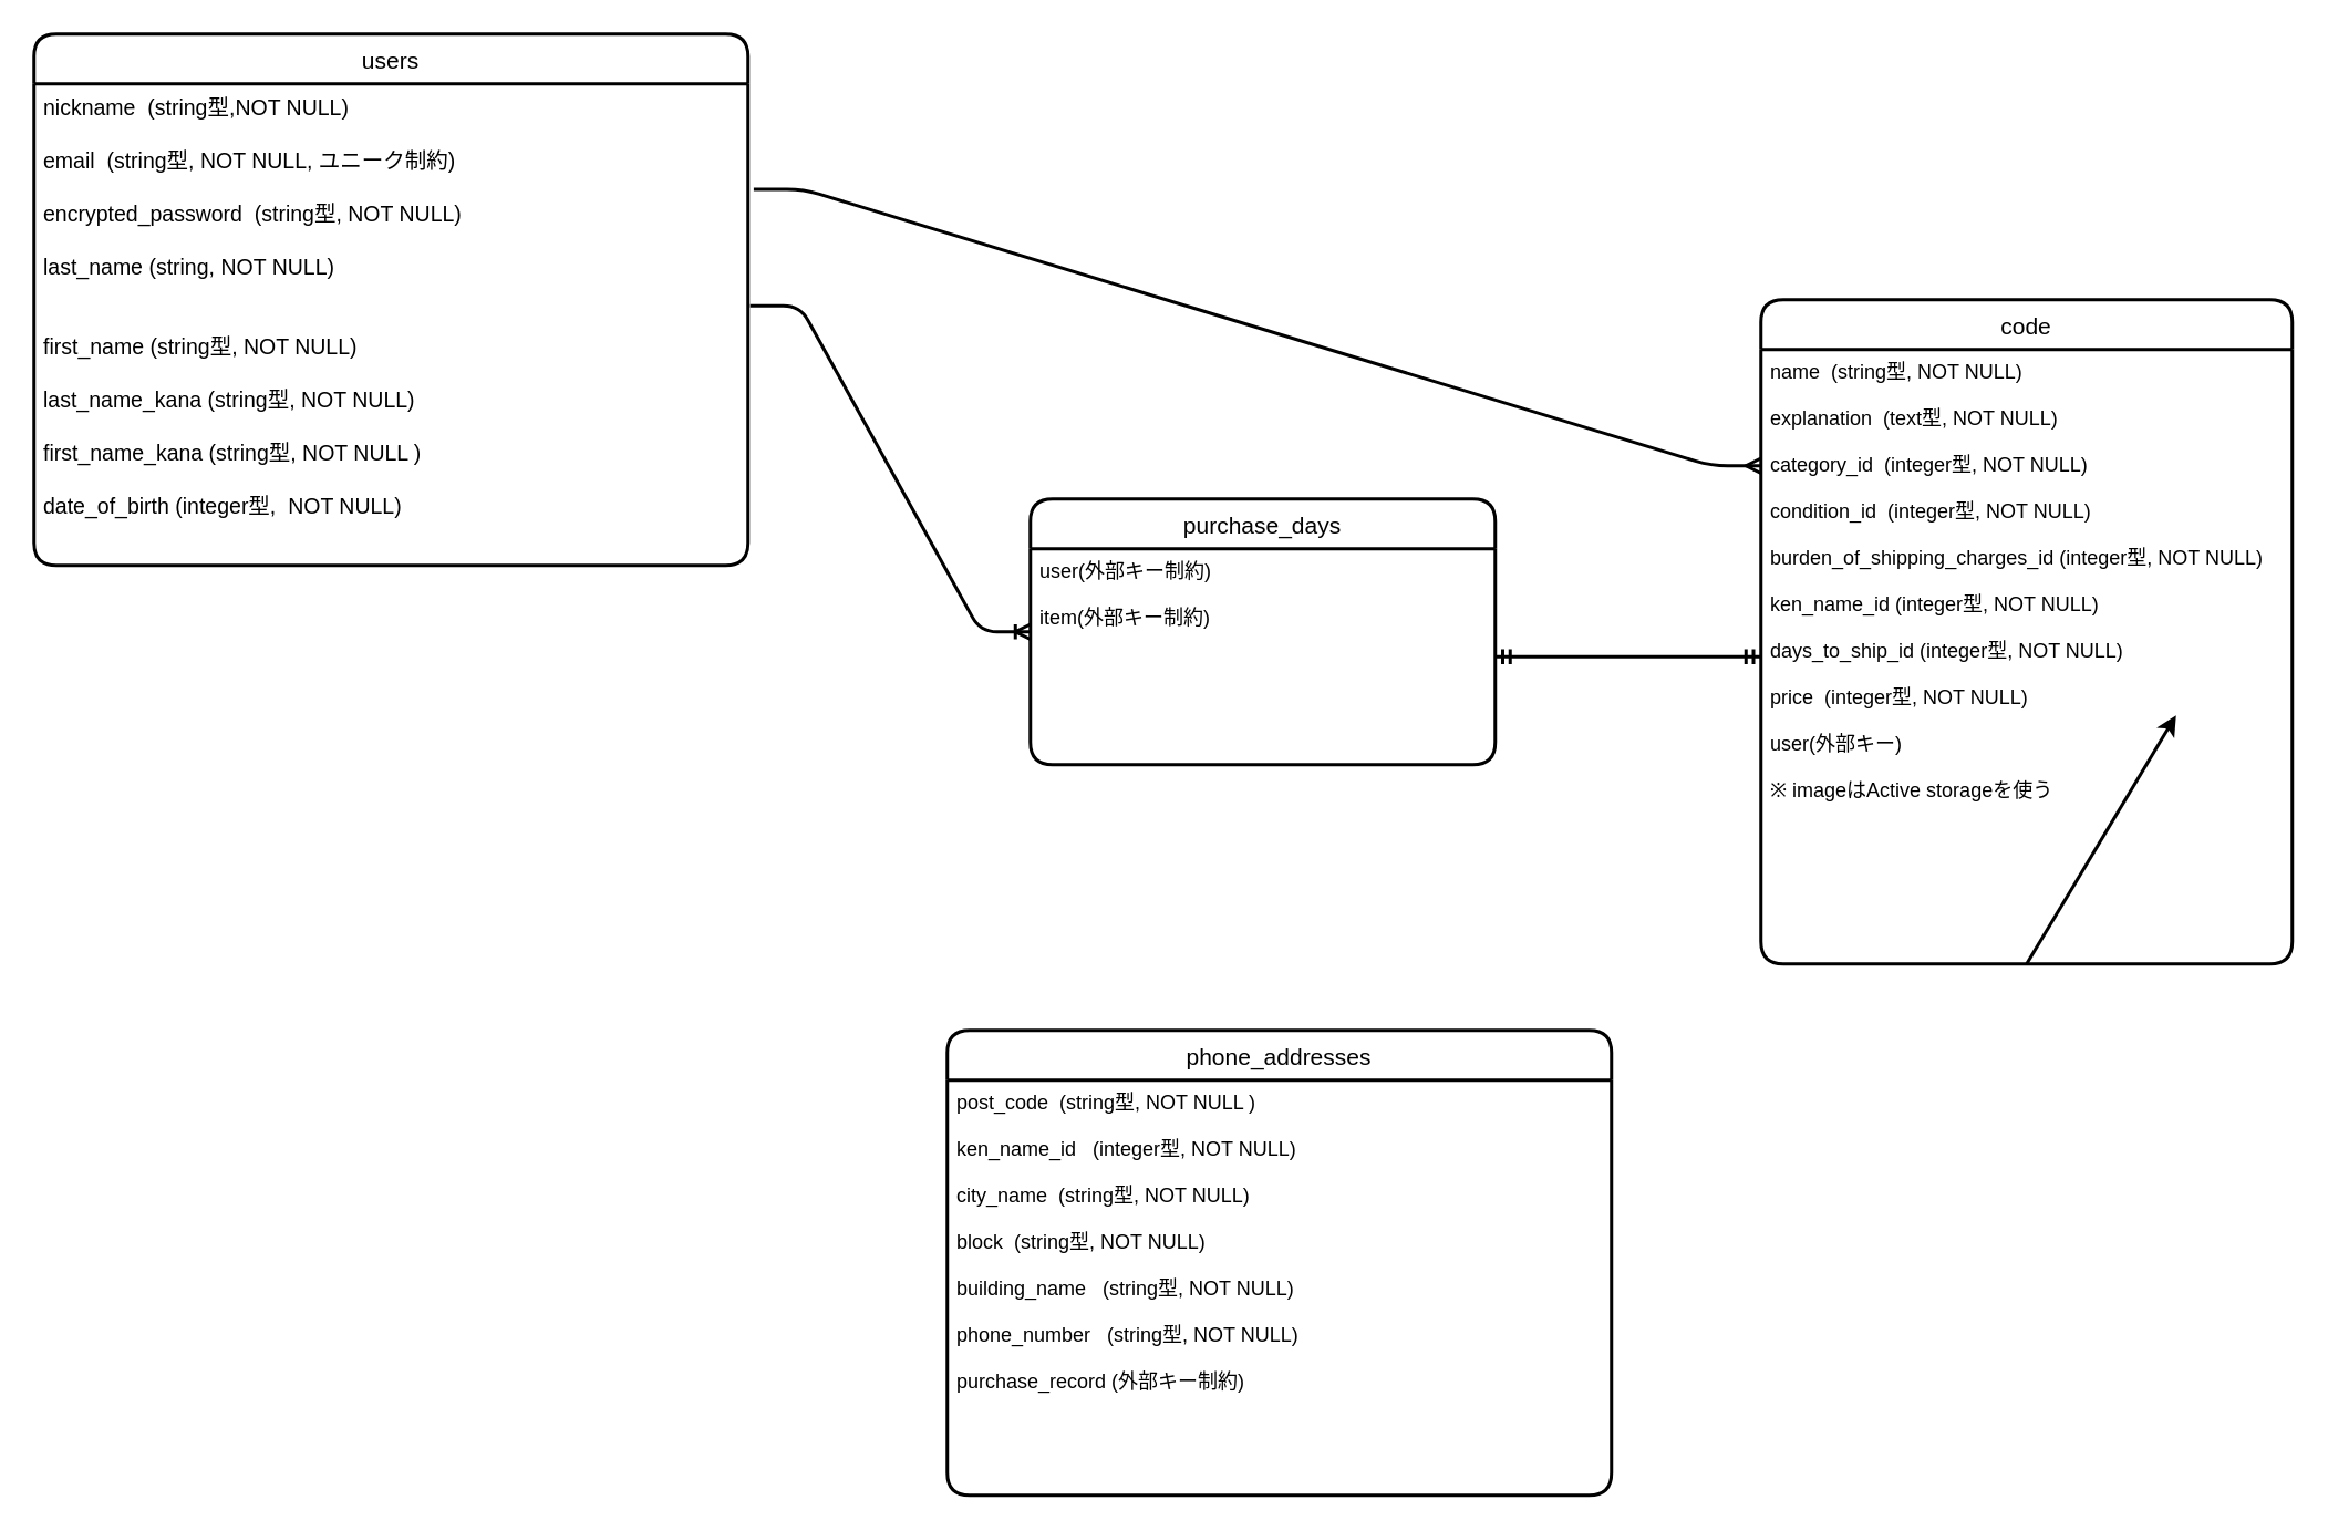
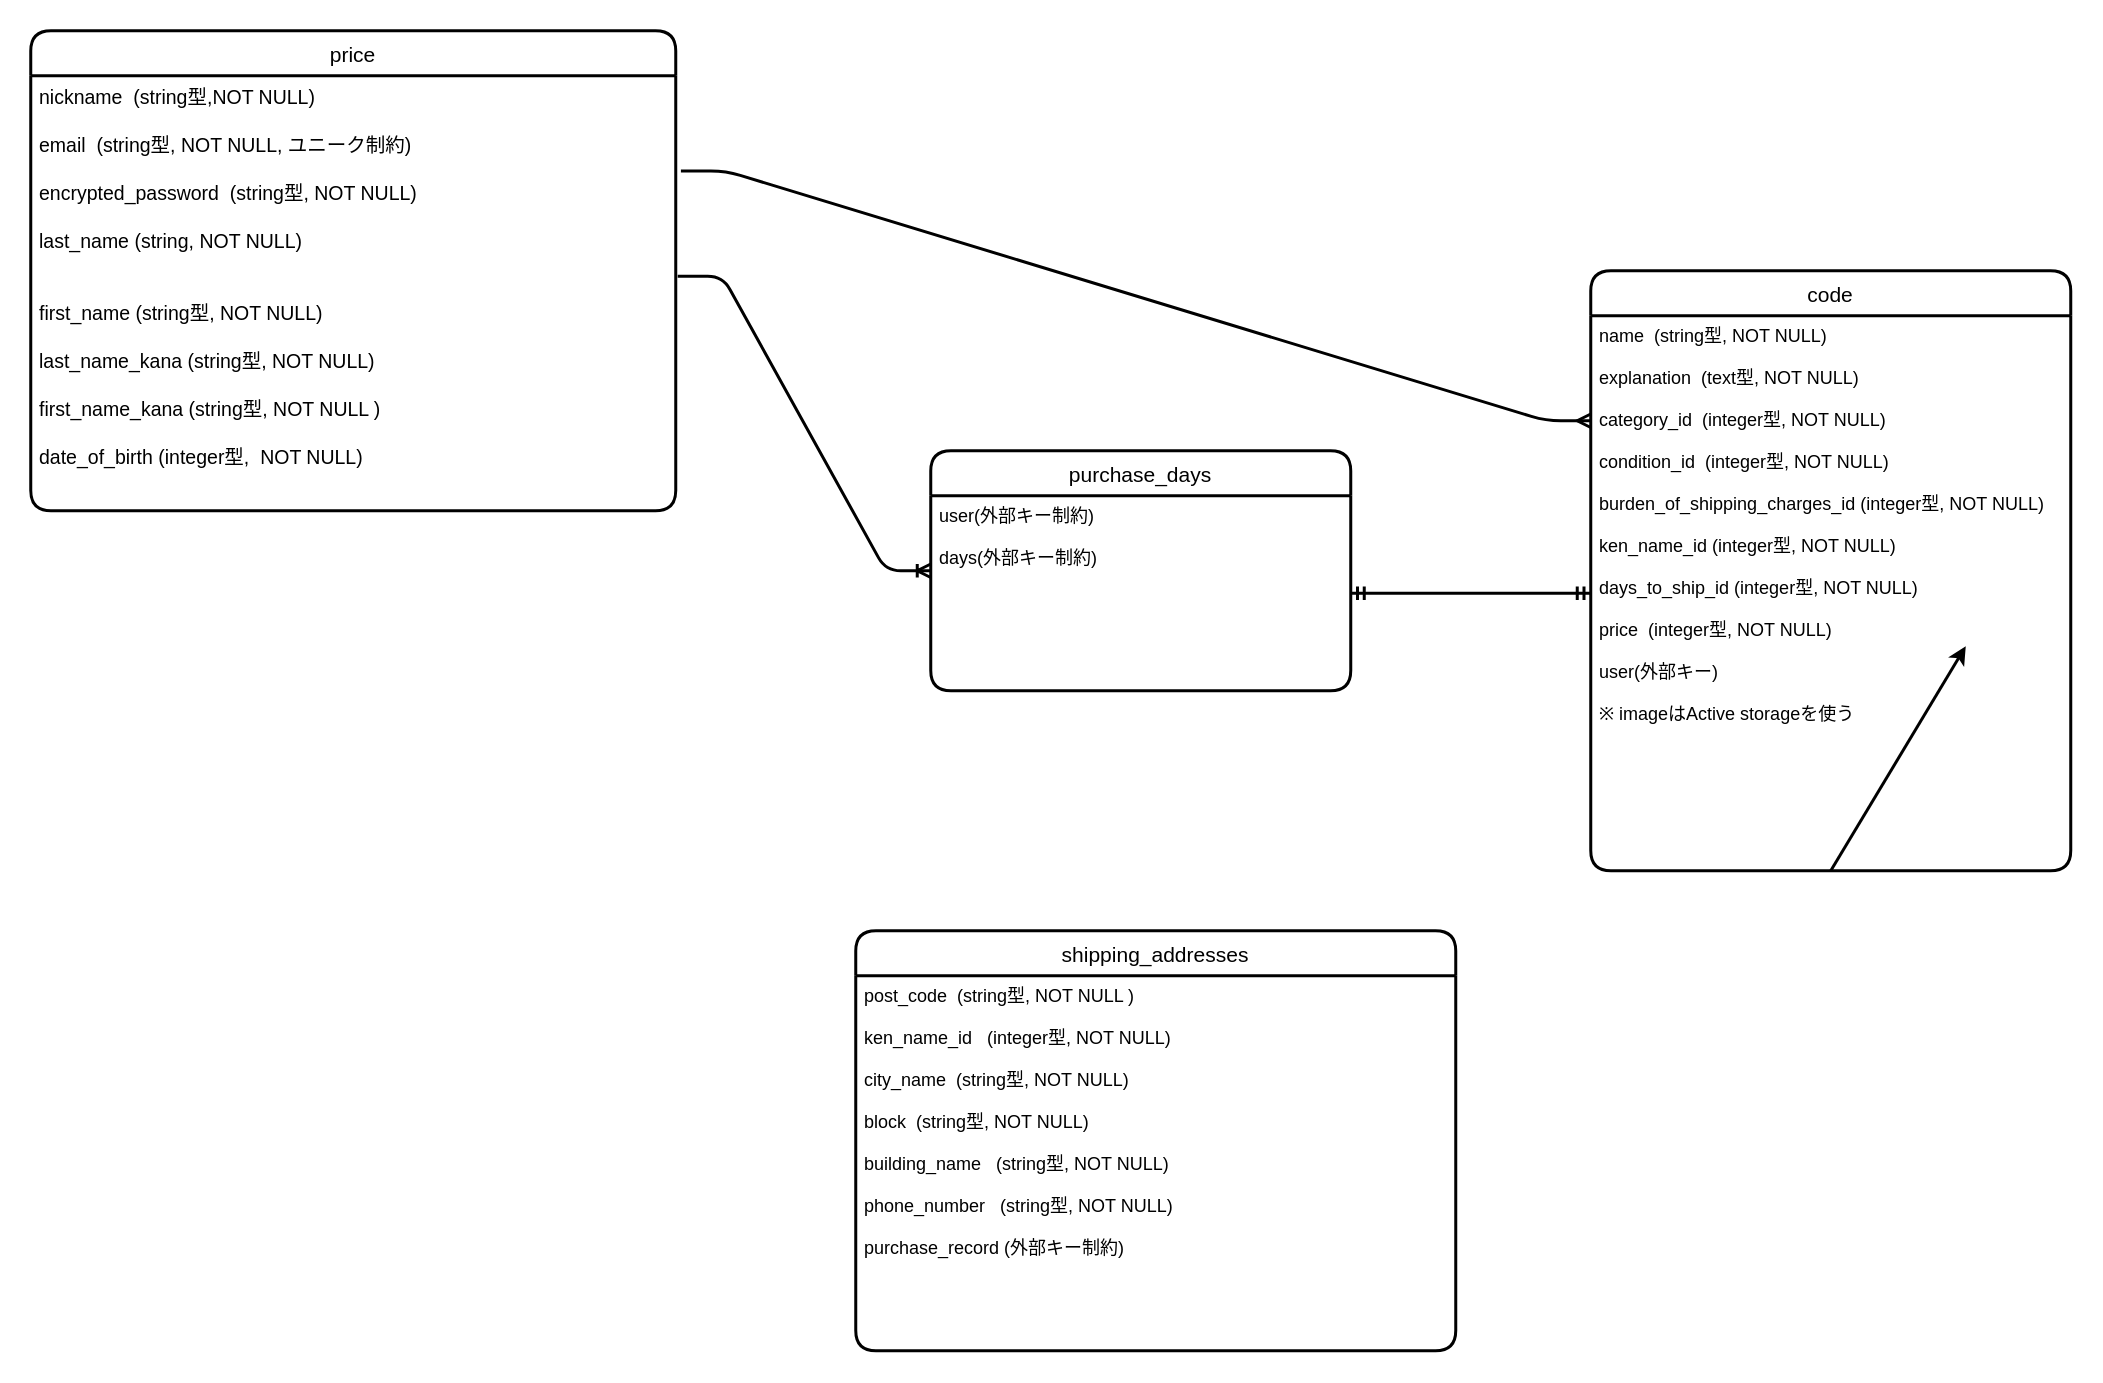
  <mxCell id="0" />
  <mxCell id="1" parent="0" />
- <mxCell id="2" value="users" style="swimlane;childLayout=stackLayout;horizontal=1;startSize=30;horizontalStack=0;rounded=1;fontSize=14;fontStyle=0;strokeWidth=2;resizeParent=0;resizeLast=1;shadow=0;dashed=0;align=center;" parent="1" vertex="1"><mxGeometry x="20" y="20" width="430" height="320" as="geometry"><mxRectangle x="60" y="240" width="70" height="30" as="alternateBounds" /></mxGeometry></mxCell>
+ <mxCell id="2" value="price" style="swimlane;childLayout=stackLayout;horizontal=1;startSize=30;horizontalStack=0;rounded=1;fontSize=14;fontStyle=0;strokeWidth=2;resizeParent=0;resizeLast=1;shadow=0;dashed=0;align=center;" parent="1" vertex="1"><mxGeometry x="20" y="20" width="430" height="320" as="geometry"><mxRectangle x="60" y="240" width="70" height="30" as="alternateBounds" /></mxGeometry></mxCell>
  <mxCell id="3" value="nickname  (string型,NOT NULL)&#10;&#10;email  (string型, NOT NULL, ユニーク制約)&#10;&#10;encrypted_password  (string型, NOT NULL)&#10;&#10;last_name (string, NOT NULL)&#10;&#10;&#10;first_name (string型, NOT NULL)&#10;&#10;last_name_kana (string型, NOT NULL)&#10;&#10;first_name_kana (string型, NOT NULL )&#10;&#10;date_of_birth (integer型,  NOT NULL)&#10;" style="align=left;strokeColor=none;fillColor=none;spacingLeft=4;fontSize=13;verticalAlign=top;resizable=0;rotatable=0;part=1;strokeWidth=0;" parent="2" vertex="1"><mxGeometry y="30" width="430" height="290" as="geometry" /></mxCell>
  <mxCell id="4" value="code" style="swimlane;childLayout=stackLayout;horizontal=1;startSize=30;horizontalStack=0;rounded=1;fontSize=14;fontStyle=0;strokeWidth=2;resizeParent=0;resizeLast=1;shadow=0;dashed=0;align=center;" parent="1" vertex="1"><mxGeometry x="1060" y="180" width="320" height="400" as="geometry" /></mxCell>
  <mxCell id="5" value="name  (string型, NOT NULL)&#10;&#10;explanation  (text型, NOT NULL)&#10;&#10;category_id  (integer型, NOT NULL)&#10;&#10;condition_id  (integer型, NOT NULL)&#10;&#10;burden_of_shipping_charges_id (integer型, NOT NULL)&#10;&#10;ken_name_id (integer型, NOT NULL)&#10;&#10;days_to_ship_id (integer型, NOT NULL)&#10;&#10;price  (integer型, NOT NULL)&#10;&#10;user(外部キー)&#10;&#10;※ imageはActive storageを使う" style="align=left;strokeColor=none;fillColor=none;spacingLeft=4;fontSize=12;verticalAlign=top;resizable=0;rotatable=0;part=1;" parent="4" vertex="1"><mxGeometry y="30" width="320" height="370" as="geometry" /></mxCell>
- <mxCell id="6" value="phone_addresses" style="swimlane;childLayout=stackLayout;horizontal=1;startSize=30;horizontalStack=0;rounded=1;fontSize=14;fontStyle=0;strokeWidth=2;resizeParent=0;resizeLast=1;shadow=0;dashed=0;align=center;" parent="1" vertex="1"><mxGeometry x="570" y="620" width="400" height="280" as="geometry" /></mxCell>
+ <mxCell id="6" value="shipping_addresses" style="swimlane;childLayout=stackLayout;horizontal=1;startSize=30;horizontalStack=0;rounded=1;fontSize=14;fontStyle=0;strokeWidth=2;resizeParent=0;resizeLast=1;shadow=0;dashed=0;align=center;" parent="1" vertex="1"><mxGeometry x="570" y="620" width="400" height="280" as="geometry" /></mxCell>
  <mxCell id="7" value="post_code  (string型, NOT NULL )&#10;&#10;ken_name_id   (integer型, NOT NULL)&#10;&#10;city_name  (string型, NOT NULL)&#10;&#10;block  (string型, NOT NULL)&#10;&#10;building_name   (string型, NOT NULL)&#10;&#10;phone_number   (string型, NOT NULL)&#10;&#10;purchase_record (外部キー制約)" style="align=left;strokeColor=none;fillColor=none;spacingLeft=4;fontSize=12;verticalAlign=top;resizable=0;rotatable=0;part=1;" parent="6" vertex="1"><mxGeometry y="30" width="400" height="250" as="geometry" /></mxCell>
  <mxCell id="8" value="purchase_days" style="swimlane;childLayout=stackLayout;horizontal=1;startSize=30;horizontalStack=0;rounded=1;fontSize=14;fontStyle=0;strokeWidth=2;resizeParent=0;resizeLast=1;shadow=0;dashed=0;align=center;" vertex="1" parent="1"><mxGeometry x="620" y="300" width="280" height="160" as="geometry" /></mxCell>
- <mxCell id="9" value="user(外部キー制約)&#10;&#10;item(外部キー制約)" style="align=left;strokeColor=none;fillColor=none;spacingLeft=4;fontSize=12;verticalAlign=top;resizable=0;rotatable=0;part=1;" vertex="1" parent="8"><mxGeometry y="30" width="280" height="130" as="geometry" /></mxCell>
+ <mxCell id="9" value="user(外部キー制約)&#10;&#10;days(外部キー制約)" style="align=left;strokeColor=none;fillColor=none;spacingLeft=4;fontSize=12;verticalAlign=top;resizable=0;rotatable=0;part=1;" vertex="1" parent="8"><mxGeometry y="30" width="280" height="130" as="geometry" /></mxCell>
  <mxCell id="10" value="" style="edgeStyle=entityRelationEdgeStyle;fontSize=12;html=1;endArrow=ERoneToMany;exitX=1.003;exitY=0.461;exitDx=0;exitDy=0;exitPerimeter=0;entryX=0;entryY=0.5;entryDx=0;entryDy=0;strokeWidth=2;" edge="1" parent="1" source="3" target="8"><mxGeometry width="100" height="100" relative="1" as="geometry"><mxPoint x="480" y="320" as="sourcePoint" /><mxPoint x="580" y="220" as="targetPoint" /></mxGeometry></mxCell>
  <mxCell id="11" value="" style="edgeStyle=entityRelationEdgeStyle;fontSize=12;html=1;endArrow=ERmandOne;startArrow=ERmandOne;strokeWidth=2;entryX=0;entryY=0.5;entryDx=0;entryDy=0;" edge="1" parent="1" source="9" target="5"><mxGeometry width="100" height="100" relative="1" as="geometry"><mxPoint x="890" y="480" as="sourcePoint" /><mxPoint x="990" y="380" as="targetPoint" /></mxGeometry></mxCell>
  <mxCell id="12" style="edgeStyle=none;html=1;exitX=0.5;exitY=1;exitDx=0;exitDy=0;strokeWidth=2;" edge="1" parent="1" source="5"><mxGeometry relative="1" as="geometry"><mxPoint x="1310" y="430.333" as="targetPoint" /></mxGeometry></mxCell>
  <mxCell id="13" value="" style="edgeStyle=entityRelationEdgeStyle;fontSize=12;html=1;endArrow=ERmany;strokeWidth=2;exitX=1.008;exitY=0.219;exitDx=0;exitDy=0;exitPerimeter=0;entryX=0;entryY=0.25;entryDx=0;entryDy=0;" edge="1" parent="1" source="3" target="4"><mxGeometry width="100" height="100" relative="1" as="geometry"><mxPoint x="710" y="200" as="sourcePoint" /><mxPoint x="810" y="100" as="targetPoint" /></mxGeometry></mxCell>
